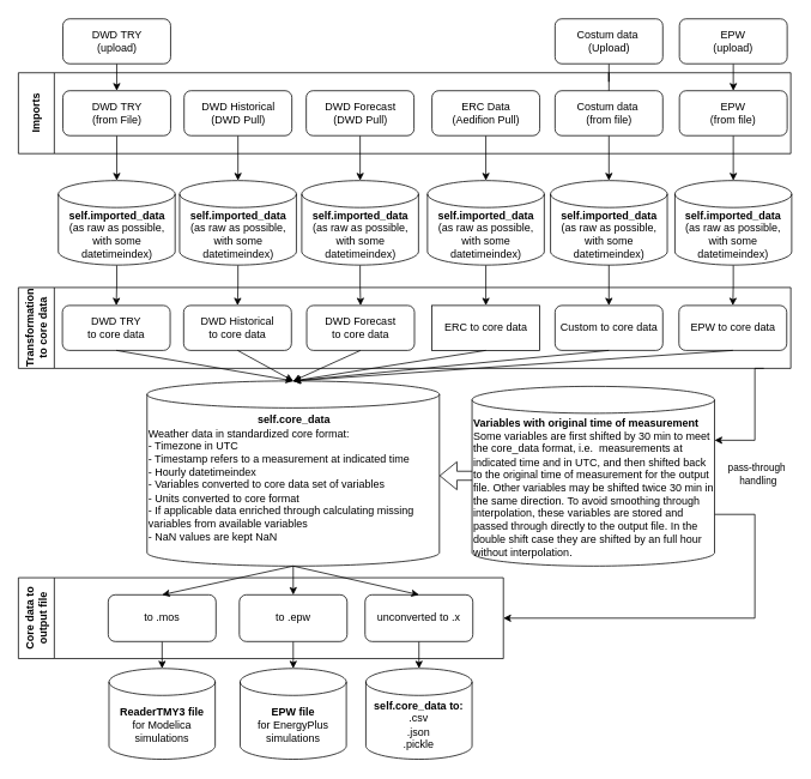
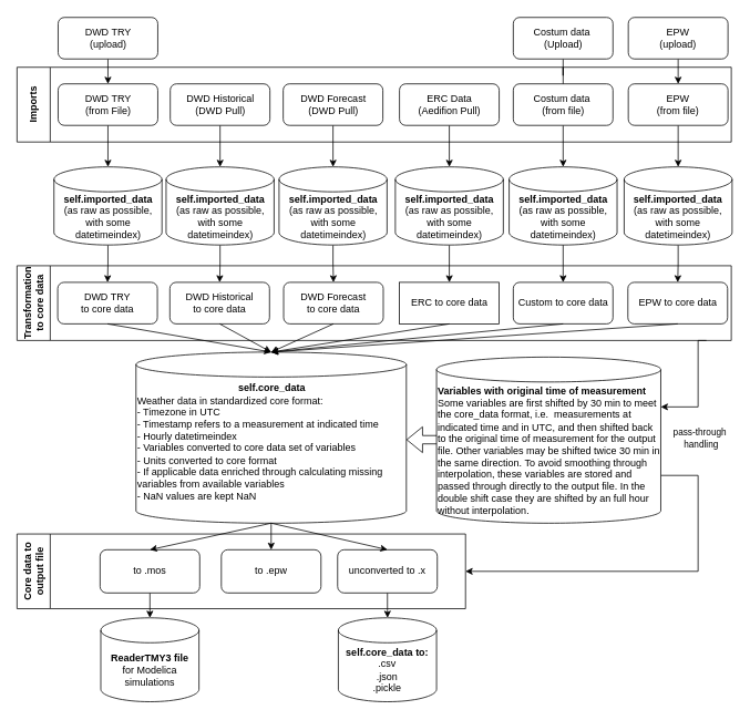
  <mxCell id="0" />
  <mxCell id="1" parent="0" />
  <mxCell id="2" value="" style="shape=flexArrow;endArrow=classic;html=1;rounded=0;exitX=0;exitY=0.5;exitDx=0;exitDy=0;exitPerimeter=0;" parent="1" edge="1"><mxGeometry width="50" height="50" relative="1" as="geometry"><mxPoint x="546.26" y="528.5" as="sourcePoint" /><mxPoint x="488.76" y="528.5" as="targetPoint" /></mxGeometry></mxCell>
  <mxCell id="3" value="" style="edgeStyle=orthogonalEdgeStyle;rounded=0;orthogonalLoop=1;jettySize=auto;html=1;" parent="1" source="4" target="35" edge="1"><mxGeometry relative="1" as="geometry" /></mxCell>
  <mxCell id="4" value="DWD Forecast&lt;br&gt;(DWD Pull)" style="rounded=1;whiteSpace=wrap;html=1;fontSize=12;glass=0;strokeWidth=1;shadow=0;" parent="1" vertex="1"><mxGeometry x="340.5" y="100" width="120" height="50" as="geometry" /></mxCell>
  <mxCell id="5" value="&lt;div style=&quot;text-align: center;&quot;&gt;&lt;b style=&quot;background-color: initial; border-color: var(--border-color);&quot;&gt;self.core_data&lt;/b&gt;&lt;/div&gt;Weather data in standardized core format:&lt;br&gt;- Timezone in UTC&lt;br style=&quot;border-color: var(--border-color);&quot;&gt;- Timestamp refers to a measurement at indicated time&lt;br&gt;- Hourly datetimeindex&amp;nbsp;&lt;div&gt;- Variables converted to core data set of variables&lt;br&gt;- Units converted to core format&lt;br&gt;- If applicable data enriched through calculating missing variables from available variables&lt;br&gt;&lt;span style=&quot;background-color: initial;&quot;&gt;- NaN values are kept NaN&lt;/span&gt;&lt;br&gt;&amp;nbsp;&lt;/div&gt;" style="shape=cylinder3;whiteSpace=wrap;html=1;boundedLbl=1;backgroundOutline=1;size=15;align=left;" parent="1" vertex="1"><mxGeometry x="163.26" y="423" width="325.5" height="206" as="geometry" /></mxCell>
  <mxCell id="6" value="" style="edgeStyle=orthogonalEdgeStyle;rounded=0;orthogonalLoop=1;jettySize=auto;html=1;" parent="1" source="7" target="33" edge="1"><mxGeometry relative="1" as="geometry" /></mxCell>
  <mxCell id="7" value="DWD Historical&lt;br&gt;(DWD Pull)" style="rounded=1;whiteSpace=wrap;html=1;fontSize=12;glass=0;strokeWidth=1;shadow=0;" parent="1" vertex="1"><mxGeometry x="204.5" y="100" width="120" height="50" as="geometry" /></mxCell>
  <mxCell id="8" value="" style="edgeStyle=orthogonalEdgeStyle;rounded=0;orthogonalLoop=1;jettySize=auto;html=1;" parent="1" source="9" target="28" edge="1"><mxGeometry relative="1" as="geometry" /></mxCell>
  <mxCell id="9" value="DWD TRY&lt;br&gt;(from File)" style="rounded=1;whiteSpace=wrap;html=1;fontSize=12;glass=0;strokeWidth=1;shadow=0;" parent="1" vertex="1"><mxGeometry x="69.5" y="100" width="120" height="50" as="geometry" /></mxCell>
  <mxCell id="10" value="" style="edgeStyle=orthogonalEdgeStyle;rounded=0;orthogonalLoop=1;jettySize=auto;html=1;" parent="1" source="11" target="37" edge="1"><mxGeometry relative="1" as="geometry" /></mxCell>
  <mxCell id="11" value="ERC Data&lt;br&gt;(Aedifion Pull)" style="rounded=1;whiteSpace=wrap;html=1;fontSize=12;glass=0;strokeWidth=1;shadow=0;" parent="1" vertex="1"><mxGeometry x="480.5" y="100" width="120" height="50" as="geometry" /></mxCell>
  <mxCell id="12" value="" style="edgeStyle=orthogonalEdgeStyle;rounded=0;orthogonalLoop=1;jettySize=auto;html=1;entryX=0.5;entryY=0;entryDx=0;entryDy=0;entryPerimeter=0;" parent="1" source="13" target="38" edge="1"><mxGeometry relative="1" as="geometry" /></mxCell>
  <mxCell id="13" value="Costum data&amp;nbsp;&lt;br&gt;(from file)" style="rounded=1;whiteSpace=wrap;html=1;fontSize=12;glass=0;strokeWidth=1;shadow=0;" parent="1" vertex="1"><mxGeometry x="617.5" y="100" width="120" height="50" as="geometry" /></mxCell>
  <mxCell id="14" style="edgeStyle=orthogonalEdgeStyle;rounded=0;orthogonalLoop=1;jettySize=auto;html=1;exitX=0.5;exitY=1;exitDx=0;exitDy=0;entryX=0.5;entryY=0;entryDx=0;entryDy=0;entryPerimeter=0;" parent="1" source="15" target="29" edge="1"><mxGeometry relative="1" as="geometry" /></mxCell>
  <mxCell id="15" value="to .mos" style="rounded=1;whiteSpace=wrap;html=1;fontSize=12;glass=0;strokeWidth=1;shadow=0;" parent="1" vertex="1"><mxGeometry x="120" y="661" width="120" height="52" as="geometry" /></mxCell>
  <mxCell id="16" value="" style="edgeStyle=orthogonalEdgeStyle;rounded=0;orthogonalLoop=1;jettySize=auto;html=1;" parent="1" source="17" target="31" edge="1"><mxGeometry relative="1" as="geometry" /></mxCell>
  <mxCell id="17" value="unconverted to .x" style="rounded=1;whiteSpace=wrap;html=1;fontSize=12;glass=0;strokeWidth=1;shadow=0;" parent="1" vertex="1"><mxGeometry x="406" y="661" width="120" height="52" as="geometry" /></mxCell>
- <mxCell id="18" style="edgeStyle=orthogonalEdgeStyle;rounded=0;orthogonalLoop=1;jettySize=auto;html=1;exitX=0.5;exitY=1;exitDx=0;exitDy=0;" parent="1" source="19" target="30" edge="1"><mxGeometry relative="1" as="geometry" /></mxCell>
  <mxCell id="19" value="to .epw" style="rounded=1;whiteSpace=wrap;html=1;fontSize=12;glass=0;strokeWidth=1;shadow=0;" parent="1" vertex="1"><mxGeometry x="266" y="661" width="120" height="52" as="geometry" /></mxCell>
  <mxCell id="20" value="" style="endArrow=classic;html=1;rounded=0;exitX=0.5;exitY=1;exitDx=0;exitDy=0;entryX=0.5;entryY=0;entryDx=0;entryDy=0;" parent="1" source="5" target="15" edge="1"><mxGeometry width="50" height="50" relative="1" as="geometry"><mxPoint x="460" y="657" as="sourcePoint" /><mxPoint x="510" y="607" as="targetPoint" /></mxGeometry></mxCell>
  <mxCell id="21" value="" style="endArrow=classic;html=1;rounded=0;exitX=0.5;exitY=1;exitDx=0;exitDy=0;entryX=0.5;entryY=0;entryDx=0;entryDy=0;" parent="1" source="5" target="19" edge="1"><mxGeometry width="50" height="50" relative="1" as="geometry"><mxPoint x="401" y="627" as="sourcePoint" /><mxPoint x="190" y="687" as="targetPoint" /></mxGeometry></mxCell>
  <mxCell id="22" value="" style="endArrow=classic;html=1;rounded=0;exitX=0.5;exitY=1;exitDx=0;exitDy=0;entryX=0.5;entryY=0;entryDx=0;entryDy=0;" parent="1" source="5" target="17" edge="1"><mxGeometry width="50" height="50" relative="1" as="geometry"><mxPoint x="401" y="627" as="sourcePoint" /><mxPoint x="336" y="687" as="targetPoint" /></mxGeometry></mxCell>
  <mxCell id="23" style="edgeStyle=orthogonalEdgeStyle;rounded=0;orthogonalLoop=1;jettySize=auto;html=1;exitX=0.5;exitY=1;exitDx=0;exitDy=0;entryX=0.5;entryY=0;entryDx=0;entryDy=0;" parent="1" source="24" target="9" edge="1"><mxGeometry relative="1" as="geometry" /></mxCell>
  <mxCell id="24" value="DWD TRY&lt;br&gt;(upload)" style="rounded=1;whiteSpace=wrap;html=1;fontSize=12;glass=0;strokeWidth=1;shadow=0;" parent="1" vertex="1"><mxGeometry x="69.5" y="20" width="120" height="50" as="geometry" /></mxCell>
  <mxCell id="25" value="" style="edgeStyle=orthogonalEdgeStyle;rounded=0;orthogonalLoop=1;jettySize=auto;html=1;endArrow=none;" parent="1" source="26" target="13" edge="1"><mxGeometry relative="1" as="geometry" /></mxCell>
  <mxCell id="26" value="Costum data&amp;nbsp;&lt;br&gt;(Upload)" style="rounded=1;whiteSpace=wrap;html=1;fontSize=12;glass=0;strokeWidth=1;shadow=0;" parent="1" vertex="1"><mxGeometry x="617.5" y="20" width="120" height="50" as="geometry" /></mxCell>
  <mxCell id="27" value="" style="edgeStyle=orthogonalEdgeStyle;rounded=0;orthogonalLoop=1;jettySize=auto;html=1;" parent="1" source="28" target="41" edge="1"><mxGeometry relative="1" as="geometry" /></mxCell>
  <mxCell id="28" value="&lt;b&gt;self.imported_data&lt;/b&gt;&lt;br&gt;(as raw as possible, with some datetimeindex)" style="shape=cylinder3;whiteSpace=wrap;html=1;boundedLbl=1;backgroundOutline=1;size=15;" parent="1" vertex="1"><mxGeometry x="64.5" y="200" width="130" height="94" as="geometry" /></mxCell>
  <mxCell id="29" value="&lt;b&gt;ReaderTMY3 file&lt;br&gt;&lt;/b&gt;for Modelica simulations" style="shape=cylinder3;whiteSpace=wrap;html=1;boundedLbl=1;backgroundOutline=1;size=15;" parent="1" vertex="1"><mxGeometry x="120.87" y="743" width="118.25" height="101" as="geometry" /></mxCell>
- <mxCell id="30" value="&lt;b&gt;EPW file&lt;br&gt;&lt;/b&gt;for EnergyPlus simulations&lt;b&gt;&lt;br&gt;&lt;/b&gt;" style="shape=cylinder3;whiteSpace=wrap;html=1;boundedLbl=1;backgroundOutline=1;size=15;" parent="1" vertex="1"><mxGeometry x="266.88" y="743" width="118.25" height="101" as="geometry" /></mxCell>
  <mxCell id="31" value="&lt;b&gt;self.core_data to:&lt;br&gt;&lt;/b&gt;.csv&lt;br&gt;.json&lt;br&gt;.pickle&lt;b&gt;&lt;br&gt;&lt;/b&gt;" style="shape=cylinder3;whiteSpace=wrap;html=1;boundedLbl=1;backgroundOutline=1;size=15;" parent="1" vertex="1"><mxGeometry x="406.87" y="743" width="118.25" height="101" as="geometry" /></mxCell>
  <mxCell id="32" value="" style="edgeStyle=orthogonalEdgeStyle;rounded=0;orthogonalLoop=1;jettySize=auto;html=1;" parent="1" source="33" target="40" edge="1"><mxGeometry relative="1" as="geometry" /></mxCell>
  <mxCell id="33" value="&lt;b&gt;self.imported_data&lt;/b&gt;&lt;br&gt;(as raw as possible, with some datetimeindex)" style="shape=cylinder3;whiteSpace=wrap;html=1;boundedLbl=1;backgroundOutline=1;size=15;" parent="1" vertex="1"><mxGeometry x="199.5" y="200" width="130" height="94" as="geometry" /></mxCell>
  <mxCell id="34" value="" style="edgeStyle=orthogonalEdgeStyle;rounded=0;orthogonalLoop=1;jettySize=auto;html=1;" parent="1" source="35" target="39" edge="1"><mxGeometry relative="1" as="geometry" /></mxCell>
  <mxCell id="35" value="&lt;b&gt;self.imported_data&lt;/b&gt;&lt;br&gt;(as raw as possible, with some datetimeindex)" style="shape=cylinder3;whiteSpace=wrap;html=1;boundedLbl=1;backgroundOutline=1;size=15;" parent="1" vertex="1"><mxGeometry x="335.5" y="200" width="130" height="94" as="geometry" /></mxCell>
  <mxCell id="36" value="" style="edgeStyle=orthogonalEdgeStyle;rounded=0;orthogonalLoop=1;jettySize=auto;html=1;" parent="1" source="37" target="42" edge="1"><mxGeometry relative="1" as="geometry" /></mxCell>
  <mxCell id="37" value="&lt;b&gt;self.imported_data&lt;/b&gt;&lt;br&gt;(as raw as possible, with some datetimeindex)" style="shape=cylinder3;whiteSpace=wrap;html=1;boundedLbl=1;backgroundOutline=1;size=15;" parent="1" vertex="1"><mxGeometry x="475.5" y="200" width="130" height="94" as="geometry" /></mxCell>
  <mxCell id="38" value="&lt;b&gt;self.imported_data&lt;/b&gt;&lt;br&gt;(as raw as possible, with some datetimeindex)" style="shape=cylinder3;whiteSpace=wrap;html=1;boundedLbl=1;backgroundOutline=1;size=15;" parent="1" vertex="1"><mxGeometry x="612.5" y="200" width="130" height="94" as="geometry" /></mxCell>
  <mxCell id="39" value="DWD Forecast&lt;br&gt;to core data" style="rounded=1;whiteSpace=wrap;html=1;fontSize=12;glass=0;strokeWidth=1;shadow=0;" parent="1" vertex="1"><mxGeometry x="341" y="339" width="120" height="50" as="geometry" /></mxCell>
  <mxCell id="40" value="DWD Historical&lt;br&gt;to core data" style="rounded=1;whiteSpace=wrap;html=1;fontSize=12;glass=0;strokeWidth=1;shadow=0;" parent="1" vertex="1"><mxGeometry x="204" y="339" width="120" height="50" as="geometry" /></mxCell>
  <mxCell id="41" value="DWD TRY&lt;br&gt;to core data" style="rounded=1;whiteSpace=wrap;html=1;fontSize=12;glass=0;strokeWidth=1;shadow=0;" parent="1" vertex="1"><mxGeometry x="69" y="339" width="120" height="50" as="geometry" /></mxCell>
  <mxCell id="42" value="ERC to core data" style="whiteSpace=wrap;html=1;fontSize=12;glass=0;strokeWidth=1;shadow=0;rounded=0;" parent="1" vertex="1"><mxGeometry x="480.5" y="339" width="120" height="50" as="geometry" /></mxCell>
  <mxCell id="43" value="Imports" style="swimlane;horizontal=0;whiteSpace=wrap;html=1;startSize=40;" parent="1" vertex="1"><mxGeometry x="20" y="80" width="860" height="90" as="geometry" /></mxCell>
  <mxCell id="44" style="edgeStyle=orthogonalEdgeStyle;rounded=0;orthogonalLoop=1;jettySize=auto;html=1;entryX=1;entryY=0;entryDx=0;entryDy=60;entryPerimeter=0;" parent="1" target="57" edge="1"><mxGeometry relative="1" as="geometry"><mxPoint x="840" y="419" as="targetPoint" /><Array as="points"><mxPoint x="840" y="409" /><mxPoint x="840" y="489" /></Array><mxPoint x="850" y="409" as="sourcePoint" /></mxGeometry></mxCell>
  <mxCell id="45" value="pass-through&lt;br&gt;&amp;nbsp;handling" style="edgeLabel;html=1;align=center;verticalAlign=middle;resizable=0;points=[];" parent="44" vertex="1" connectable="0"><mxGeometry x="0.505" y="3" relative="1" as="geometry"><mxPoint x="12" y="34" as="offset" /></mxGeometry></mxCell>
  <mxCell id="46" value="Transformation &lt;br&gt;to core data" style="swimlane;horizontal=0;whiteSpace=wrap;html=1;startSize=40;" parent="1" vertex="1"><mxGeometry x="20" y="319" width="860" height="90" as="geometry" /></mxCell>
  <mxCell id="47" value="Custom to core data" style="rounded=1;whiteSpace=wrap;html=1;fontSize=12;glass=0;strokeWidth=1;shadow=0;" parent="46" vertex="1"><mxGeometry x="597.5" y="20" width="120" height="50" as="geometry" /></mxCell>
  <mxCell id="48" value="Core data to&lt;br&gt;output file" style="swimlane;horizontal=0;whiteSpace=wrap;html=1;startSize=40;" parent="1" vertex="1"><mxGeometry x="20" y="642" width="540" height="90" as="geometry" /></mxCell>
  <mxCell id="49" value="" style="edgeStyle=orthogonalEdgeStyle;rounded=0;orthogonalLoop=1;jettySize=auto;html=1;" parent="1" source="50" target="54" edge="1"><mxGeometry relative="1" as="geometry" /></mxCell>
  <mxCell id="50" value="EPW&lt;br&gt;(from file)" style="rounded=1;whiteSpace=wrap;html=1;fontSize=12;glass=0;strokeWidth=1;shadow=0;" parent="1" vertex="1"><mxGeometry x="756" y="100" width="120" height="50" as="geometry" /></mxCell>
  <mxCell id="51" style="edgeStyle=orthogonalEdgeStyle;rounded=0;orthogonalLoop=1;jettySize=auto;html=1;exitX=0.5;exitY=1;exitDx=0;exitDy=0;entryX=0.5;entryY=0;entryDx=0;entryDy=0;" parent="1" source="52" target="50" edge="1"><mxGeometry relative="1" as="geometry" /></mxCell>
  <mxCell id="52" value="EPW&lt;br&gt;(upload)" style="rounded=1;whiteSpace=wrap;html=1;fontSize=12;glass=0;strokeWidth=1;shadow=0;" parent="1" vertex="1"><mxGeometry x="756" y="20" width="120" height="50" as="geometry" /></mxCell>
  <mxCell id="53" value="" style="edgeStyle=orthogonalEdgeStyle;rounded=0;orthogonalLoop=1;jettySize=auto;html=1;" parent="1" source="54" target="55" edge="1"><mxGeometry relative="1" as="geometry" /></mxCell>
  <mxCell id="54" value="&lt;b&gt;self.imported_data&lt;/b&gt;&lt;br&gt;(as raw as possible, with some datetimeindex)" style="shape=cylinder3;whiteSpace=wrap;html=1;boundedLbl=1;backgroundOutline=1;size=15;" parent="1" vertex="1"><mxGeometry x="751" y="200" width="130" height="94" as="geometry" /></mxCell>
  <mxCell id="55" value="EPW to core data" style="rounded=1;whiteSpace=wrap;html=1;fontSize=12;glass=0;strokeWidth=1;shadow=0;" parent="1" vertex="1"><mxGeometry x="755.5" y="339" width="120" height="50" as="geometry" /></mxCell>
  <mxCell id="56" style="edgeStyle=orthogonalEdgeStyle;rounded=0;orthogonalLoop=1;jettySize=auto;html=1;exitX=1;exitY=0;exitDx=0;exitDy=142.5;exitPerimeter=0;entryX=1;entryY=0.5;entryDx=0;entryDy=0;" parent="1" source="57" target="48" edge="1"><mxGeometry relative="1" as="geometry"><Array as="points"><mxPoint x="840" y="571" /><mxPoint x="840" y="687" /></Array></mxGeometry></mxCell>
  <mxCell id="57" value="&lt;b&gt;Variables with original time of measurement&lt;/b&gt;&lt;br&gt;Some variables are first shifted by 30 min to meet the core_data format, i.e.&amp;nbsp; measurements at indicated time and in UTC, and then shifted back to the original time of measurement for the output file. Other variables may be shifted twice 30 min in the same direction. To avoid smoothing through interpolation, these variables are stored and passed through directly to the output file. In the double shift case they are shifted by an full hour without interpolation." style="shape=cylinder3;whiteSpace=wrap;html=1;boundedLbl=1;backgroundOutline=1;size=15;align=left;" parent="1" vertex="1"><mxGeometry x="525.12" y="429" width="270" height="200" as="geometry" /></mxCell>
  <mxCell id="58" value="" style="endArrow=classic;html=1;rounded=0;exitX=0.5;exitY=1;exitDx=0;exitDy=0;entryX=0.5;entryY=0;entryDx=0;entryDy=0;entryPerimeter=0;" parent="1" source="41" target="5" edge="1"><mxGeometry width="50" height="50" relative="1" as="geometry"><mxPoint x="320" y="499" as="sourcePoint" /><mxPoint x="370" y="449" as="targetPoint" /></mxGeometry></mxCell>
  <mxCell id="59" value="" style="endArrow=classic;html=1;rounded=0;exitX=0.5;exitY=1;exitDx=0;exitDy=0;entryX=0.5;entryY=0;entryDx=0;entryDy=0;entryPerimeter=0;" parent="1" source="40" target="5" edge="1"><mxGeometry width="50" height="50" relative="1" as="geometry"><mxPoint x="139" y="399" as="sourcePoint" /><mxPoint x="403" y="433" as="targetPoint" /></mxGeometry></mxCell>
  <mxCell id="60" value="" style="endArrow=classic;html=1;rounded=0;exitX=0.5;exitY=1;exitDx=0;exitDy=0;entryX=0.5;entryY=0;entryDx=0;entryDy=0;entryPerimeter=0;" parent="1" source="39" target="5" edge="1"><mxGeometry width="50" height="50" relative="1" as="geometry"><mxPoint x="149" y="409" as="sourcePoint" /><mxPoint x="390" y="419" as="targetPoint" /></mxGeometry></mxCell>
  <mxCell id="61" value="" style="endArrow=classic;html=1;rounded=0;exitX=0.5;exitY=1;exitDx=0;exitDy=0;entryX=0.5;entryY=0;entryDx=0;entryDy=0;entryPerimeter=0;" parent="1" source="42" target="5" edge="1"><mxGeometry width="50" height="50" relative="1" as="geometry"><mxPoint x="159" y="419" as="sourcePoint" /><mxPoint x="423" y="453" as="targetPoint" /></mxGeometry></mxCell>
  <mxCell id="62" value="" style="endArrow=classic;html=1;rounded=0;entryX=0.5;entryY=0;entryDx=0;entryDy=0;entryPerimeter=0;exitX=0.5;exitY=1;exitDx=0;exitDy=0;" parent="1" source="47" target="5" edge="1"><mxGeometry width="50" height="50" relative="1" as="geometry"><mxPoint x="630" y="399" as="sourcePoint" /><mxPoint x="433" y="463" as="targetPoint" /></mxGeometry></mxCell>
  <mxCell id="63" value="" style="endArrow=classic;html=1;rounded=0;exitX=0.5;exitY=1;exitDx=0;exitDy=0;entryX=0.5;entryY=0;entryDx=0;entryDy=0;entryPerimeter=0;" parent="1" source="55" target="5" edge="1"><mxGeometry width="50" height="50" relative="1" as="geometry"><mxPoint x="179" y="439" as="sourcePoint" /><mxPoint x="443" y="473" as="targetPoint" /></mxGeometry></mxCell>
  <mxCell id="64" value="" style="edgeStyle=orthogonalEdgeStyle;rounded=0;orthogonalLoop=1;jettySize=auto;html=1;exitX=0.5;exitY=1;exitDx=0;exitDy=0;exitPerimeter=0;entryX=0.5;entryY=0;entryDx=0;entryDy=0;" parent="1" source="38" target="47" edge="1"><mxGeometry relative="1" as="geometry"><mxPoint x="826" y="299" as="sourcePoint" /><mxPoint x="825" y="349" as="targetPoint" /></mxGeometry></mxCell>
